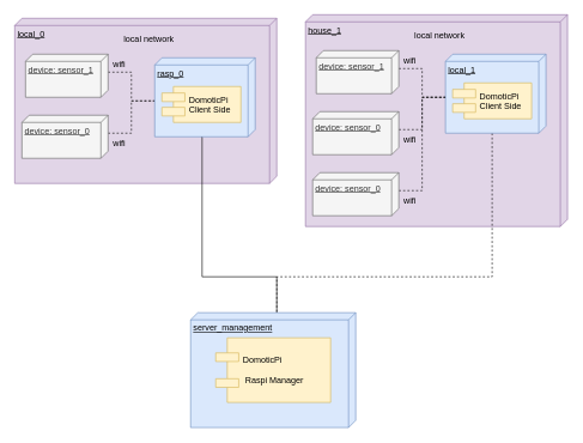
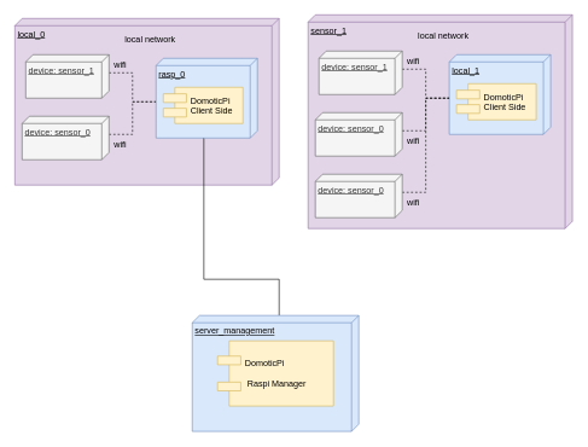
  <mxCell id="0" />
  <mxCell id="1" parent="0" />
  <mxCell id="2" value="local_0" style="verticalAlign=top;align=left;spacingTop=8;spacingLeft=2;spacingRight=12;shape=cube;size=10;direction=south;fontStyle=4;html=1;fillColor=#e1d5e7;strokeColor=#9673a6;" vertex="1" parent="1"><mxGeometry x="20" y="25" width="365" height="230" as="geometry" /></mxCell>
  <mxCell id="3" style="edgeStyle=orthogonalEdgeStyle;rounded=0;orthogonalLoop=1;jettySize=auto;html=1;exitX=0;exitY=0;exitDx=25;exitDy=0;exitPerimeter=0;entryX=0;entryY=0;entryDx=60;entryDy=140;entryPerimeter=0;endArrow=none;endFill=0;dashed=1;" edge="1" parent="1" source="4" target="8"><mxGeometry relative="1" as="geometry" /></mxCell>
  <mxCell id="4" value="device: sensor_1" style="verticalAlign=top;align=left;spacingTop=8;spacingLeft=2;spacingRight=12;shape=cube;size=10;direction=south;fontStyle=4;html=1;fillColor=#f5f5f5;strokeColor=#666666;fontColor=#333333;" vertex="1" parent="1"><mxGeometry x="35" y="75" width="115" height="60" as="geometry" /></mxCell>
  <mxCell id="5" style="edgeStyle=orthogonalEdgeStyle;rounded=0;orthogonalLoop=1;jettySize=auto;html=1;exitX=0;exitY=0;exitDx=25;exitDy=0;exitPerimeter=0;entryX=0;entryY=0;entryDx=60;entryDy=140;entryPerimeter=0;endArrow=none;endFill=0;dashed=1;" edge="1" parent="1" source="6" target="8"><mxGeometry relative="1" as="geometry" /></mxCell>
  <mxCell id="6" value="device: sensor_0" style="verticalAlign=top;align=left;spacingTop=8;spacingLeft=2;spacingRight=12;shape=cube;size=10;direction=south;fontStyle=4;html=1;fillColor=#f5f5f5;strokeColor=#666666;fontColor=#333333;" vertex="1" parent="1"><mxGeometry x="30" y="160" width="120" height="60" as="geometry" /></mxCell>
  <mxCell id="7" style="edgeStyle=orthogonalEdgeStyle;rounded=0;orthogonalLoop=1;jettySize=auto;html=1;exitX=0;exitY=0;exitDx=110;exitDy=75;exitPerimeter=0;entryX=0;entryY=0;entryDx=0;entryDy=110;entryPerimeter=0;endArrow=none;endFill=0;dashed=0;" edge="1" parent="1" source="8" target="27"><mxGeometry relative="1" as="geometry"><Array as="points"><mxPoint x="281" y="385" /><mxPoint x="385" y="385" /></Array></mxGeometry></mxCell>
  <mxCell id="8" value="rasp_0" style="verticalAlign=top;align=left;spacingTop=8;spacingLeft=2;spacingRight=12;shape=cube;size=10;direction=south;fontStyle=4;html=1;fillColor=#dae8fc;strokeColor=#6c8ebf;" vertex="1" parent="1"><mxGeometry x="215" y="80" width="140" height="110" as="geometry" /></mxCell>
  <mxCell id="9" value="DomoticPi&#10;Client Side" style="shape=component;align=left;spacingLeft=36;fillColor=#fff2cc;strokeColor=#d6b656;" vertex="1" parent="1"><mxGeometry x="225" y="120" width="110" height="50" as="geometry" /></mxCell>
  <mxCell id="10" value="wifi" style="text;html=1;resizable=0;points=[];autosize=1;align=left;verticalAlign=top;spacingTop=-4;" vertex="1" parent="1"><mxGeometry x="155" y="80" width="30" height="20" as="geometry" /></mxCell>
  <mxCell id="11" value="wifi" style="text;html=1;resizable=0;points=[];autosize=1;align=left;verticalAlign=top;spacingTop=-4;" vertex="1" parent="1"><mxGeometry x="155" y="190" width="30" height="20" as="geometry" /></mxCell>
  <mxCell id="12" value="local network" style="text;html=1;resizable=0;points=[];autosize=1;align=left;verticalAlign=top;spacingTop=-4;" vertex="1" parent="1"><mxGeometry x="170" y="45" width="90" height="20" as="geometry" /></mxCell>
- <mxCell id="13" value="house_1" style="verticalAlign=top;align=left;spacingTop=8;spacingLeft=2;spacingRight=12;shape=cube;size=10;direction=south;fontStyle=4;html=1;fillColor=#e1d5e7;strokeColor=#9673a6;" vertex="1" parent="1"><mxGeometry x="425" y="20" width="365" height="295" as="geometry" /></mxCell>
+ <mxCell id="13" value="sensor_1" style="verticalAlign=top;align=left;spacingTop=8;spacingLeft=2;spacingRight=12;shape=cube;size=10;direction=south;fontStyle=4;html=1;fillColor=#e1d5e7;strokeColor=#9673a6;" vertex="1" parent="1"><mxGeometry x="425" y="20" width="365" height="295" as="geometry" /></mxCell>
  <mxCell id="14" style="edgeStyle=orthogonalEdgeStyle;rounded=0;orthogonalLoop=1;jettySize=auto;html=1;exitX=0;exitY=0;exitDx=25;exitDy=0;exitPerimeter=0;entryX=0;entryY=0;entryDx=60;entryDy=140;entryPerimeter=0;endArrow=none;endFill=0;dashed=1;" edge="1" parent="1" source="15" target="19"><mxGeometry relative="1" as="geometry" /></mxCell>
  <mxCell id="15" value="device: sensor_1" style="verticalAlign=top;align=left;spacingTop=8;spacingLeft=2;spacingRight=12;shape=cube;size=10;direction=south;fontStyle=4;html=1;fillColor=#f5f5f5;strokeColor=#666666;fontColor=#333333;" vertex="1" parent="1"><mxGeometry x="440" y="70" width="115" height="60" as="geometry" /></mxCell>
  <mxCell id="16" style="edgeStyle=orthogonalEdgeStyle;rounded=0;orthogonalLoop=1;jettySize=auto;html=1;exitX=0;exitY=0;exitDx=25;exitDy=0;exitPerimeter=0;entryX=0;entryY=0;entryDx=60;entryDy=140;entryPerimeter=0;endArrow=none;endFill=0;dashed=1;" edge="1" parent="1" source="17" target="19"><mxGeometry relative="1" as="geometry" /></mxCell>
  <mxCell id="17" value="device: sensor_0" style="verticalAlign=top;align=left;spacingTop=8;spacingLeft=2;spacingRight=12;shape=cube;size=10;direction=south;fontStyle=4;html=1;fillColor=#f5f5f5;strokeColor=#666666;fontColor=#333333;" vertex="1" parent="1"><mxGeometry x="435" y="155" width="120" height="60" as="geometry" /></mxCell>
- <mxCell id="18" style="edgeStyle=orthogonalEdgeStyle;rounded=0;orthogonalLoop=1;jettySize=auto;html=1;exitX=0;exitY=0;exitDx=110;exitDy=75;exitPerimeter=0;entryX=0;entryY=0;entryDx=0;entryDy=110;entryPerimeter=0;endArrow=none;endFill=0;dashed=1;" edge="1" parent="1" source="19" target="27"><mxGeometry relative="1" as="geometry"><Array as="points"><mxPoint x="685" y="385" /><mxPoint x="385" y="385" /></Array></mxGeometry></mxCell>
  <mxCell id="19" value="local_1" style="verticalAlign=top;align=left;spacingTop=8;spacingLeft=2;spacingRight=12;shape=cube;size=10;direction=south;fontStyle=4;html=1;fillColor=#dae8fc;strokeColor=#6c8ebf;" vertex="1" parent="1"><mxGeometry x="620" y="75" width="140" height="110" as="geometry" /></mxCell>
  <mxCell id="20" value="DomoticPi &#10;Client Side" style="shape=component;align=left;spacingLeft=36;fillColor=#fff2cc;strokeColor=#d6b656;" vertex="1" parent="1"><mxGeometry x="630" y="115" width="110" height="50" as="geometry" /></mxCell>
  <mxCell id="21" value="wifi" style="text;html=1;resizable=0;points=[];autosize=1;align=left;verticalAlign=top;spacingTop=-4;" vertex="1" parent="1"><mxGeometry x="560" y="75" width="30" height="20" as="geometry" /></mxCell>
  <mxCell id="22" value="wifi" style="text;html=1;resizable=0;points=[];autosize=1;align=left;verticalAlign=top;spacingTop=-4;" vertex="1" parent="1"><mxGeometry x="560" y="185" width="30" height="20" as="geometry" /></mxCell>
  <mxCell id="23" value="local network" style="text;html=1;resizable=0;points=[];autosize=1;align=left;verticalAlign=top;spacingTop=-4;" vertex="1" parent="1"><mxGeometry x="575" y="40" width="90" height="20" as="geometry" /></mxCell>
  <mxCell id="24" style="edgeStyle=orthogonalEdgeStyle;rounded=0;orthogonalLoop=1;jettySize=auto;html=1;exitX=0;exitY=0;exitDx=25;exitDy=0;exitPerimeter=0;entryX=0;entryY=0;entryDx=60;entryDy=140;entryPerimeter=0;endArrow=none;endFill=0;dashed=1;" edge="1" parent="1" source="25" target="19"><mxGeometry relative="1" as="geometry" /></mxCell>
  <mxCell id="25" value="device: sensor_0" style="verticalAlign=top;align=left;spacingTop=8;spacingLeft=2;spacingRight=12;shape=cube;size=10;direction=south;fontStyle=4;html=1;fillColor=#f5f5f5;strokeColor=#666666;fontColor=#333333;" vertex="1" parent="1"><mxGeometry x="435" y="240" width="120" height="60" as="geometry" /></mxCell>
  <mxCell id="26" value="wifi" style="text;html=1;resizable=0;points=[];autosize=1;align=left;verticalAlign=top;spacingTop=-4;" vertex="1" parent="1"><mxGeometry x="560" y="269.5" width="30" height="20" as="geometry" /></mxCell>
  <mxCell id="27" value="server_management" style="verticalAlign=top;align=left;spacingTop=8;spacingLeft=2;spacingRight=12;shape=cube;size=10;direction=south;fontStyle=4;html=1;fillColor=#dae8fc;strokeColor=#6c8ebf;" vertex="1" parent="1"><mxGeometry x="265" y="435" width="230" height="160" as="geometry" /></mxCell>
  <mxCell id="28" value="DomoticPi&#10;&#10; Raspi Manager" style="shape=component;align=left;spacingLeft=36;fillColor=#fff2cc;strokeColor=#d6b656;" vertex="1" parent="1"><mxGeometry x="300" y="470" width="160" height="90" as="geometry" /></mxCell>
